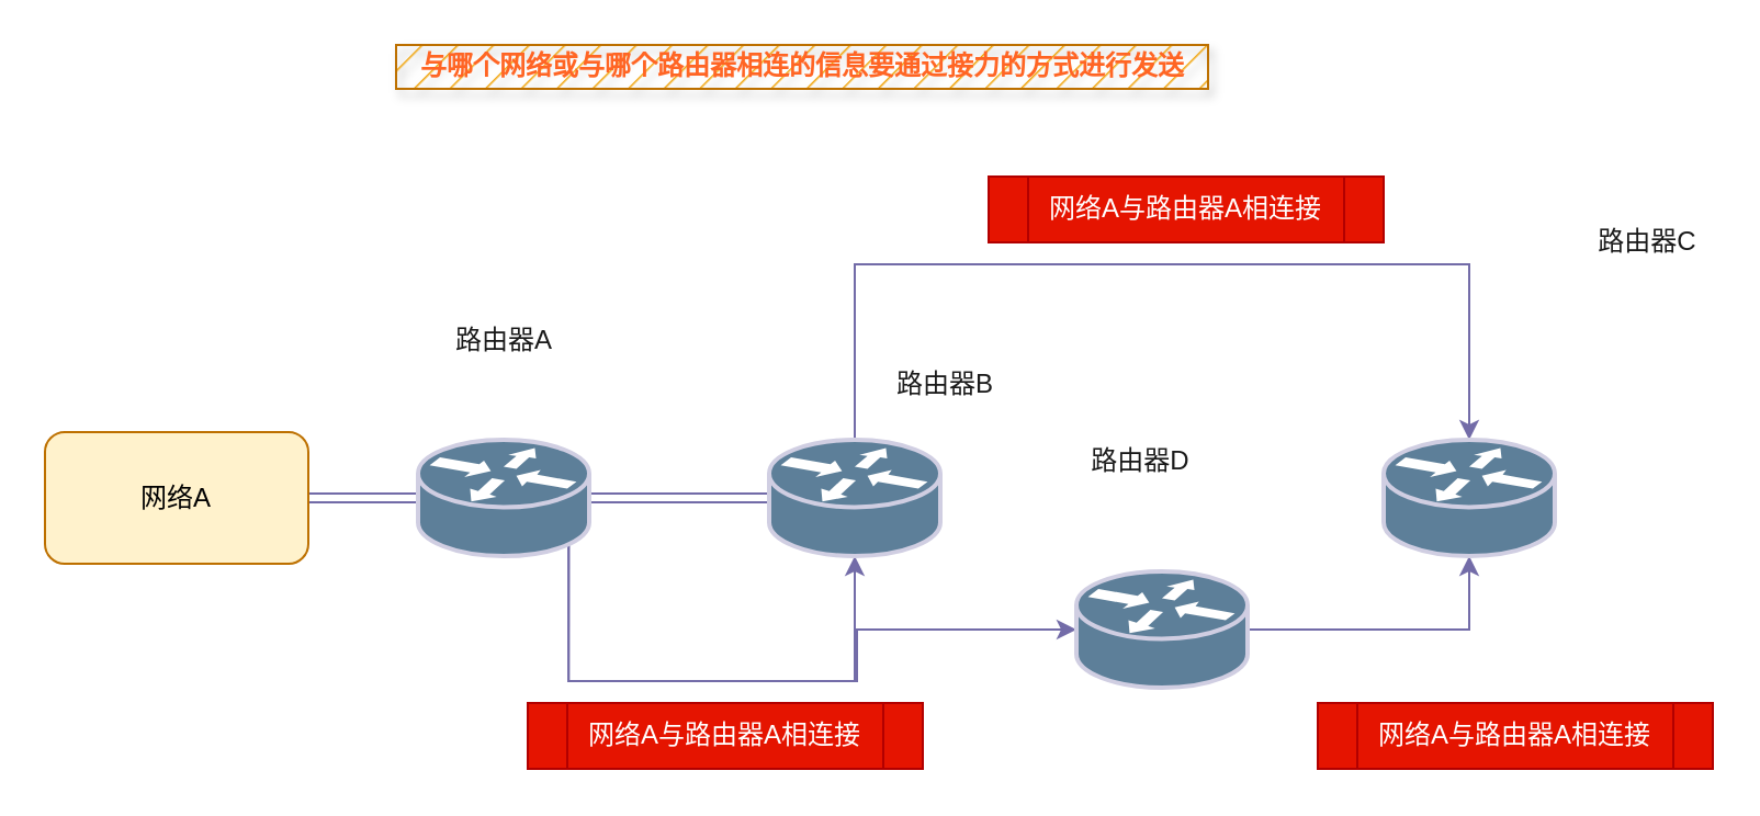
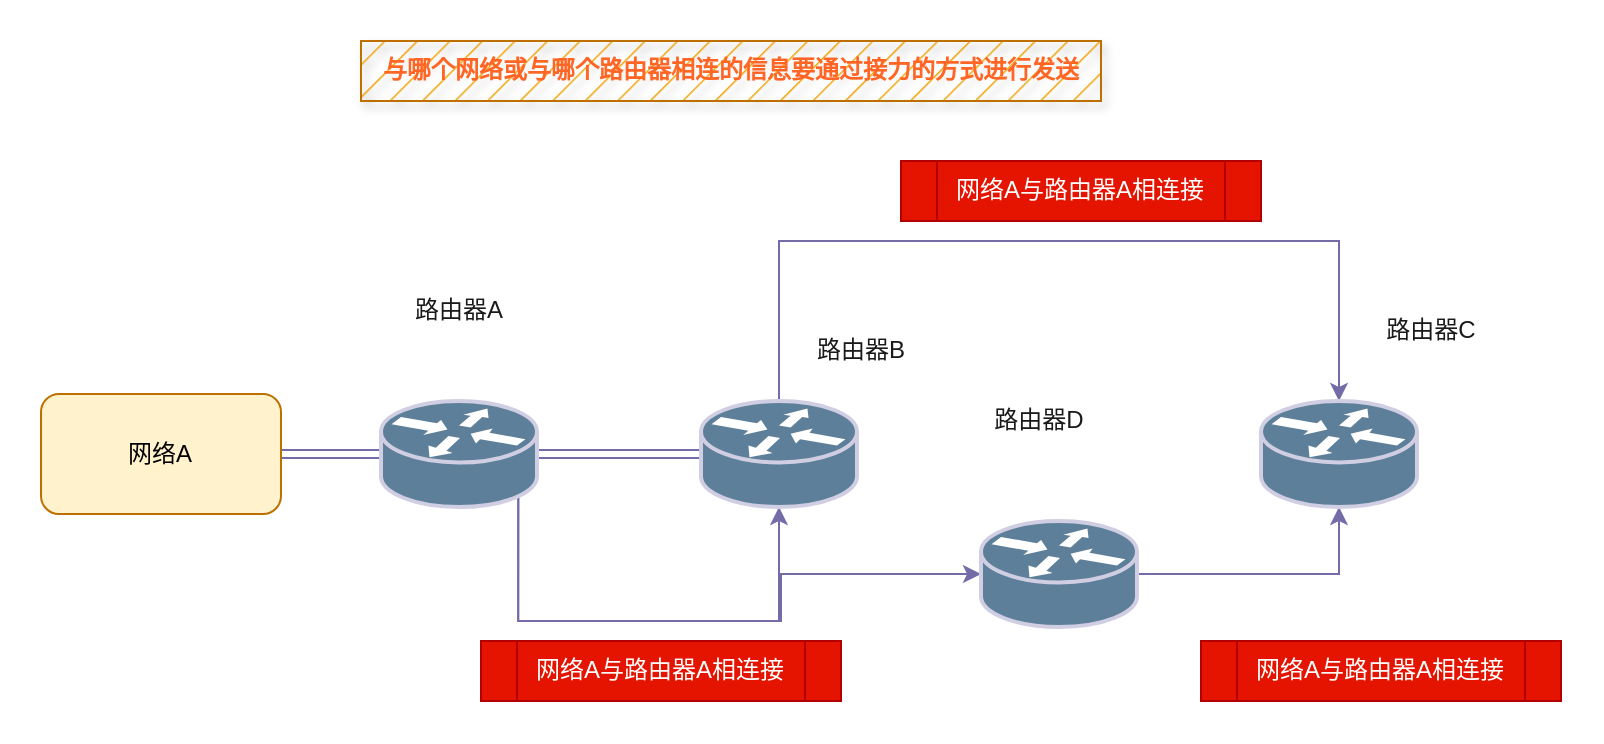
  <mxCell id="0" />
  <mxCell id="1" parent="0" />
  <mxCell id="2" style="edgeStyle=orthogonalEdgeStyle;rounded=0;orthogonalLoop=1;jettySize=auto;html=1;shape=link;labelBackgroundColor=none;strokeColor=#736CA8;fontColor=default;" edge="1" parent="1" source="3" target="7"><mxGeometry relative="1" as="geometry" /></mxCell>
  <mxCell id="3" value="网络A" style="rounded=1;whiteSpace=wrap;html=1;labelBackgroundColor=none;fillColor=#fff2cc;strokeColor=#BD7000;fontColor=#000000;" vertex="1" parent="1"><mxGeometry x="20" y="196.5" width="120" height="60" as="geometry" /></mxCell>
  <mxCell id="4" style="edgeStyle=orthogonalEdgeStyle;rounded=0;orthogonalLoop=1;jettySize=auto;html=1;exitX=1;exitY=0.5;exitDx=0;exitDy=0;exitPerimeter=0;entryX=0;entryY=0.5;entryDx=0;entryDy=0;entryPerimeter=0;shape=link;labelBackgroundColor=none;strokeColor=#736CA8;fontColor=default;" edge="1" parent="1" source="7" target="10"><mxGeometry relative="1" as="geometry" /></mxCell>
  <mxCell id="5" style="edgeStyle=orthogonalEdgeStyle;rounded=0;orthogonalLoop=1;jettySize=auto;html=1;exitX=0.88;exitY=0.9;exitDx=0;exitDy=0;exitPerimeter=0;entryX=0.5;entryY=1;entryDx=0;entryDy=0;entryPerimeter=0;labelBackgroundColor=none;strokeColor=#736CA8;fontColor=default;" edge="1" parent="1" source="7" target="10"><mxGeometry relative="1" as="geometry"><Array as="points"><mxPoint x="319" y="310" /><mxPoint x="579" y="310" /></Array></mxGeometry></mxCell>
  <mxCell id="6" style="edgeStyle=orthogonalEdgeStyle;rounded=0;orthogonalLoop=1;jettySize=auto;html=1;exitX=0.88;exitY=0.9;exitDx=0;exitDy=0;exitPerimeter=0;entryX=0;entryY=0.5;entryDx=0;entryDy=0;entryPerimeter=0;labelBackgroundColor=none;strokeColor=#736CA8;fontColor=default;" edge="1" parent="1" source="7" target="14"><mxGeometry relative="1" as="geometry"><Array as="points"><mxPoint x="259" y="310" /><mxPoint x="390" y="310" /><mxPoint x="390" y="287" /></Array></mxGeometry></mxCell>
  <mxCell id="7" value="" style="shape=mxgraph.cisco.routers.router;sketch=0;html=1;pointerEvents=1;dashed=0;fillColor=#5D7F99;strokeColor=#D0CEE2;strokeWidth=2;verticalLabelPosition=bottom;verticalAlign=top;align=center;outlineConnect=0;labelBackgroundColor=none;fontColor=#1A1A1A;" vertex="1" parent="1"><mxGeometry x="190" y="200" width="78" height="53" as="geometry" /></mxCell>
  <mxCell id="8" value="路由器A" style="text;html=1;align=center;verticalAlign=middle;resizable=0;points=[];autosize=1;strokeColor=none;fillColor=none;labelBackgroundColor=none;fontColor=#1A1A1A;" vertex="1" parent="1"><mxGeometry x="194" y="140" width="70" height="30" as="geometry" /></mxCell>
  <mxCell id="9" style="edgeStyle=orthogonalEdgeStyle;rounded=0;orthogonalLoop=1;jettySize=auto;html=1;exitX=0.5;exitY=0;exitDx=0;exitDy=0;exitPerimeter=0;entryX=0.5;entryY=0;entryDx=0;entryDy=0;entryPerimeter=0;labelBackgroundColor=none;strokeColor=#736CA8;fontColor=default;" edge="1" parent="1" source="10" target="16"><mxGeometry relative="1" as="geometry"><Array as="points"><mxPoint x="389" y="120" /><mxPoint x="669" y="120" /></Array></mxGeometry></mxCell>
  <mxCell id="10" value="" style="shape=mxgraph.cisco.routers.router;sketch=0;html=1;pointerEvents=1;dashed=0;fillColor=#5D7F99;strokeColor=#D0CEE2;strokeWidth=2;verticalLabelPosition=bottom;verticalAlign=top;align=center;outlineConnect=0;labelBackgroundColor=none;fontColor=#1A1A1A;" vertex="1" parent="1"><mxGeometry x="350" y="200" width="78" height="53" as="geometry" /></mxCell>
  <mxCell id="11" value="路由器B" style="text;html=1;align=center;verticalAlign=middle;resizable=0;points=[];autosize=1;strokeColor=none;fillColor=none;labelBackgroundColor=none;fontColor=#1A1A1A;" vertex="1" parent="1"><mxGeometry x="395" y="160" width="70" height="30" as="geometry" /></mxCell>
  <mxCell id="12" value="网络A与路由器A相连接" style="shape=process;whiteSpace=wrap;html=1;backgroundOutline=1;labelBackgroundColor=none;fillColor=#e51400;strokeColor=#B20000;fontColor=#ffffff;" vertex="1" parent="1"><mxGeometry x="240" y="320" width="180" height="30" as="geometry" /></mxCell>
  <mxCell id="13" style="edgeStyle=orthogonalEdgeStyle;rounded=0;orthogonalLoop=1;jettySize=auto;html=1;exitX=1;exitY=0.5;exitDx=0;exitDy=0;exitPerimeter=0;entryX=0.5;entryY=1;entryDx=0;entryDy=0;entryPerimeter=0;labelBackgroundColor=none;strokeColor=#736CA8;fontColor=default;" edge="1" parent="1" source="14" target="16"><mxGeometry relative="1" as="geometry" /></mxCell>
  <mxCell id="14" value="" style="shape=mxgraph.cisco.routers.router;sketch=0;html=1;pointerEvents=1;dashed=0;fillColor=#5D7F99;strokeColor=#D0CEE2;strokeWidth=2;verticalLabelPosition=bottom;verticalAlign=top;align=center;outlineConnect=0;labelBackgroundColor=none;fontColor=#1A1A1A;" vertex="1" parent="1"><mxGeometry x="490" y="260" width="78" height="53" as="geometry" /></mxCell>
  <mxCell id="15" value="路由器D" style="text;html=1;align=center;verticalAlign=middle;resizable=0;points=[];autosize=1;strokeColor=none;fillColor=none;labelBackgroundColor=none;fontColor=#1A1A1A;" vertex="1" parent="1"><mxGeometry x="484" y="195" width="70" height="30" as="geometry" /></mxCell>
  <mxCell id="16" value="" style="shape=mxgraph.cisco.routers.router;sketch=0;html=1;pointerEvents=1;dashed=0;fillColor=#5D7F99;strokeColor=#D0CEE2;strokeWidth=2;verticalLabelPosition=bottom;verticalAlign=top;align=center;outlineConnect=0;labelBackgroundColor=none;fontColor=#1A1A1A;" vertex="1" parent="1"><mxGeometry x="630" y="200" width="78" height="53" as="geometry" /></mxCell>
- <mxCell id="17" value="路由器C" style="text;html=1;align=center;verticalAlign=middle;resizable=0;points=[];autosize=1;strokeColor=none;fillColor=none;labelBackgroundColor=none;fontColor=#1A1A1A;" vertex="1" parent="1"><mxGeometry x="715" y="95" width="70" height="30" as="geometry" /></mxCell>
+ <mxCell id="17" value="路由器C" style="text;html=1;align=center;verticalAlign=middle;resizable=0;points=[];autosize=1;strokeColor=none;fillColor=none;labelBackgroundColor=none;fontColor=#1A1A1A;" vertex="1" parent="1"><mxGeometry x="680" y="150" width="70" height="30" as="geometry" /></mxCell>
  <mxCell id="18" value="网络A与路由器A相连接" style="shape=process;whiteSpace=wrap;html=1;backgroundOutline=1;labelBackgroundColor=none;fillColor=#e51400;strokeColor=#B20000;fontColor=#ffffff;" vertex="1" parent="1"><mxGeometry x="450" y="80" width="180" height="30" as="geometry" /></mxCell>
  <mxCell id="19" value="网络A与路由器A相连接" style="shape=process;whiteSpace=wrap;html=1;backgroundOutline=1;labelBackgroundColor=none;fillColor=#e51400;strokeColor=#B20000;fontColor=#ffffff;" vertex="1" parent="1"><mxGeometry x="600" y="320" width="180" height="30" as="geometry" /></mxCell>
- <mxCell id="20" value="与哪个网络或与哪个路由器相连的信息要通过接力的方式进行发送" style="text;html=1;align=center;verticalAlign=middle;resizable=0;points=[];autosize=1;strokeColor=#BD7000;fillColor=#f0a30a;fontColor=#FF6524;fillStyle=hatch;labelBorderColor=none;labelBackgroundColor=none;shadow=1;fontStyle=1" vertex="1" parent="1"><mxGeometry x="180" y="20" width="370" height="20" as="geometry" /></mxCell>
+ <mxCell id="20" value="与哪个网络或与哪个路由器相连的信息要通过接力的方式进行发送" style="text;html=1;align=center;verticalAlign=middle;resizable=0;points=[];autosize=1;strokeColor=#BD7000;fillColor=#f0a30a;fontColor=#FF6524;fillStyle=hatch;labelBorderColor=none;labelBackgroundColor=none;shadow=1;fontStyle=1" vertex="1" parent="1"><mxGeometry x="180" y="20" width="370" height="30" as="geometry" /></mxCell>
